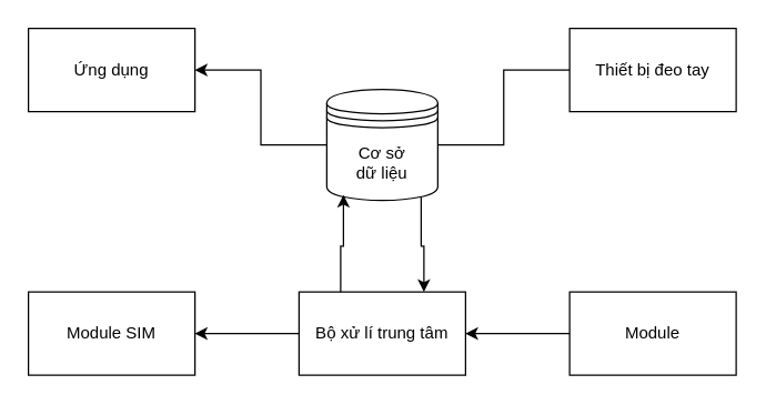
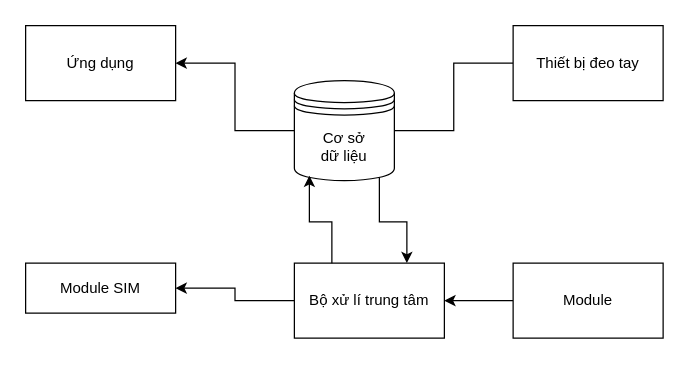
  <mxCell id="0" />
  <mxCell id="1" parent="0" />
  <mxCell id="2" style="edgeStyle=orthogonalEdgeStyle;rounded=0;orthogonalLoop=1;jettySize=auto;html=1;exitX=0;exitY=0.5;exitDx=0;exitDy=0;entryX=1;entryY=0.5;entryDx=0;entryDy=0;" edge="1" parent="1" source="4" target="9"><mxGeometry relative="1" as="geometry" /></mxCell>
  <mxCell id="3" style="edgeStyle=orthogonalEdgeStyle;rounded=0;orthogonalLoop=1;jettySize=auto;html=1;exitX=0.85;exitY=0.95;exitDx=0;exitDy=0;exitPerimeter=0;entryX=0.75;entryY=0;entryDx=0;entryDy=0;" edge="1" parent="1" source="4" target="8"><mxGeometry relative="1" as="geometry" /></mxCell>
  <mxCell id="4" value="Cơ sở&lt;div&gt;dữ liệu&lt;/div&gt;" style="shape=datastore;whiteSpace=wrap;html=1;" vertex="1" parent="1"><mxGeometry x="235" y="64" width="80" height="80" as="geometry" /></mxCell>
  <mxCell id="5" style="edgeStyle=orthogonalEdgeStyle;rounded=0;orthogonalLoop=1;jettySize=auto;html=1;entryX=1;entryY=0.5;entryDx=0;entryDy=0;" edge="1" parent="1" source="6" target="8"><mxGeometry relative="1" as="geometry"><mxPoint x="375" y="300" as="targetPoint" /></mxGeometry></mxCell>
  <mxCell id="6" value="Module" style="rounded=0;whiteSpace=wrap;html=1;" vertex="1" parent="1"><mxGeometry x="410" y="210" width="120" height="60" as="geometry" /></mxCell>
  <mxCell id="7" style="edgeStyle=orthogonalEdgeStyle;rounded=0;orthogonalLoop=1;jettySize=auto;html=1;" edge="1" parent="1" source="8" target="13"><mxGeometry relative="1" as="geometry" /></mxCell>
- <mxCell id="8" value="Bộ xử lí trung tâm" style="rounded=0;whiteSpace=wrap;html=1;" vertex="1" parent="1"><mxGeometry x="215" y="210" width="120" height="60" as="geometry" /></mxCell>
+ <mxCell id="8" value="Bộ xử lí trung tâm" style="rounded=0;whiteSpace=wrap;html=1;" vertex="1" parent="1"><mxGeometry x="235" y="210" width="120" height="60" as="geometry" /></mxCell>
  <mxCell id="9" value="Ứng dụng" style="rounded=0;whiteSpace=wrap;html=1;" vertex="1" parent="1"><mxGeometry x="20" y="20" width="120" height="60" as="geometry" /></mxCell>
  <mxCell id="10" style="edgeStyle=orthogonalEdgeStyle;rounded=0;orthogonalLoop=1;jettySize=auto;html=1;entryX=1;entryY=0.5;entryDx=0;entryDy=0;endArrow=none;" edge="1" parent="1" source="11" target="4"><mxGeometry relative="1" as="geometry" /></mxCell>
  <mxCell id="11" value="Thiết bị đeo tay" style="rounded=0;whiteSpace=wrap;html=1;" vertex="1" parent="1"><mxGeometry x="410" y="20" width="120" height="60" as="geometry" /></mxCell>
  <mxCell id="12" style="edgeStyle=orthogonalEdgeStyle;rounded=0;orthogonalLoop=1;jettySize=auto;html=1;exitX=0.25;exitY=0;exitDx=0;exitDy=0;entryX=0.15;entryY=0.95;entryDx=0;entryDy=0;entryPerimeter=0;" edge="1" parent="1" source="8" target="4"><mxGeometry relative="1" as="geometry" /></mxCell>
- <mxCell id="13" value="Module SIM" style="rounded=0;whiteSpace=wrap;html=1;" vertex="1" parent="1"><mxGeometry x="20" y="210" width="120" height="60" as="geometry" /></mxCell>
+ <mxCell id="13" value="Module SIM" style="rounded=0;whiteSpace=wrap;html=1;" vertex="1" parent="1"><mxGeometry x="20" y="210" width="120" height="40" as="geometry" /></mxCell>
